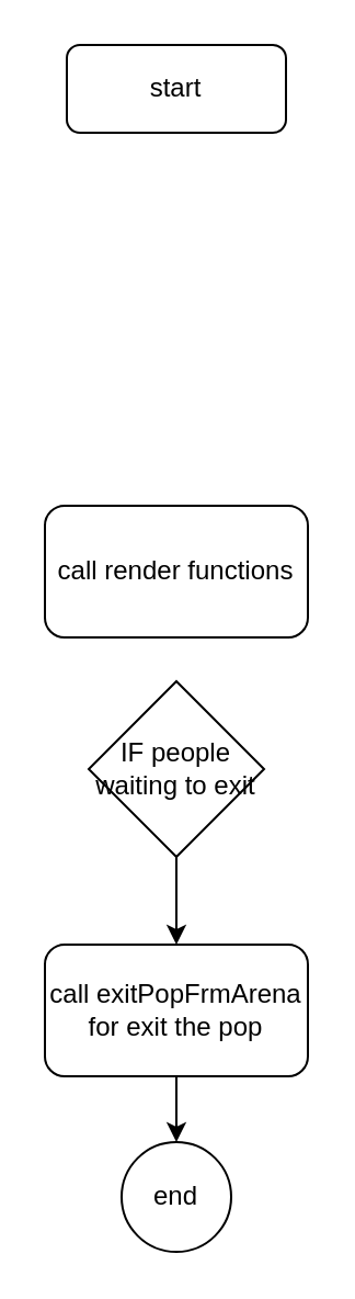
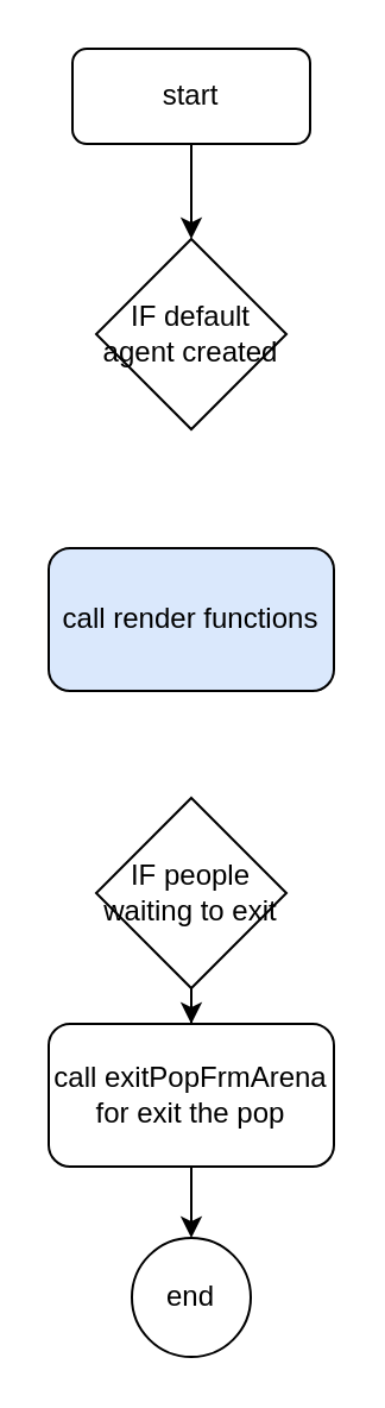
  <mxCell id="0" />
  <mxCell id="1" parent="0" />
+ <mxCell id="2" value="" style="edgeStyle=orthogonalEdgeStyle;rounded=0;orthogonalLoop=1;jettySize=auto;html=1;" edge="1" parent="1" source="3" target="4"><mxGeometry relative="1" as="geometry" /></mxCell>
  <mxCell id="3" value="start" style="rounded=1;whiteSpace=wrap;html=1;" vertex="1" parent="1"><mxGeometry x="30" y="20" width="100" height="40" as="geometry" /></mxCell>
- <mxCell id="5" value="call render functions" style="rounded=1;whiteSpace=wrap;html=1;" vertex="1" parent="1"><mxGeometry x="20" y="230" width="120" height="60" as="geometry" /></mxCell>
+ <mxCell id="4" value="IF default agent created" style="rhombus;whiteSpace=wrap;html=1;" vertex="1" parent="1"><mxGeometry x="40" y="100" width="80" height="80" as="geometry" /></mxCell>
+ <mxCell id="5" value="call render functions" style="rounded=1;whiteSpace=wrap;html=1;fillColor=#dae8fc;" vertex="1" parent="1"><mxGeometry x="20" y="230" width="120" height="60" as="geometry" /></mxCell>
  <mxCell id="6" value="" style="edgeStyle=orthogonalEdgeStyle;rounded=0;orthogonalLoop=1;jettySize=auto;html=1;" edge="1" parent="1" source="7" target="9"><mxGeometry relative="1" as="geometry" /></mxCell>
- <mxCell id="7" value="IF people waiting to exit" style="rhombus;whiteSpace=wrap;html=1;" vertex="1" parent="1"><mxGeometry x="40" y="310" width="80" height="80" as="geometry" /></mxCell>
+ <mxCell id="7" value="IF people waiting to exit" style="rhombus;whiteSpace=wrap;html=1;" vertex="1" parent="1"><mxGeometry x="40" y="335" width="80" height="80" as="geometry" /></mxCell>
  <mxCell id="8" value="" style="edgeStyle=orthogonalEdgeStyle;rounded=0;orthogonalLoop=1;jettySize=auto;html=1;" edge="1" parent="1" source="9" target="10"><mxGeometry relative="1" as="geometry" /></mxCell>
  <mxCell id="9" value="call&amp;nbsp;exitPopFrmArena for exit the pop" style="rounded=1;whiteSpace=wrap;html=1;" vertex="1" parent="1"><mxGeometry x="20" y="430" width="120" height="60" as="geometry" /></mxCell>
  <mxCell id="10" value="end" style="ellipse;whiteSpace=wrap;html=1;aspect=fixed;" vertex="1" parent="1"><mxGeometry x="55" y="520" width="50" height="50" as="geometry" /></mxCell>
